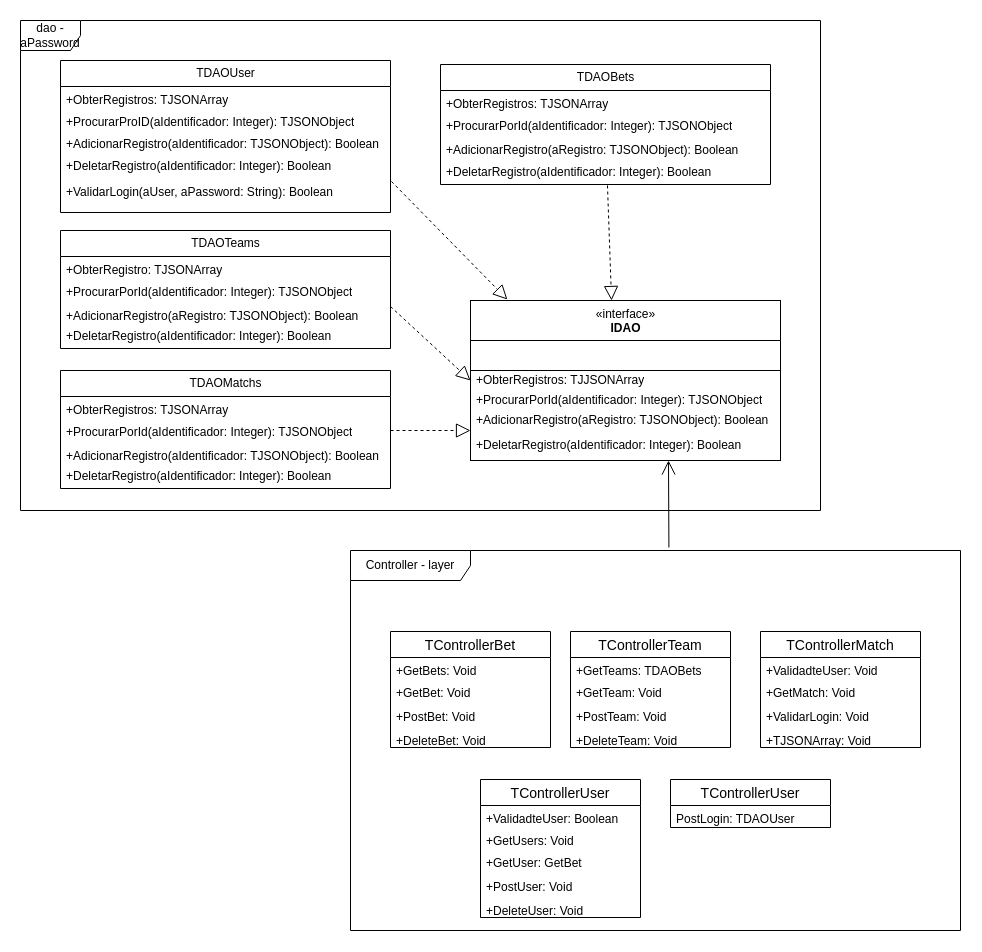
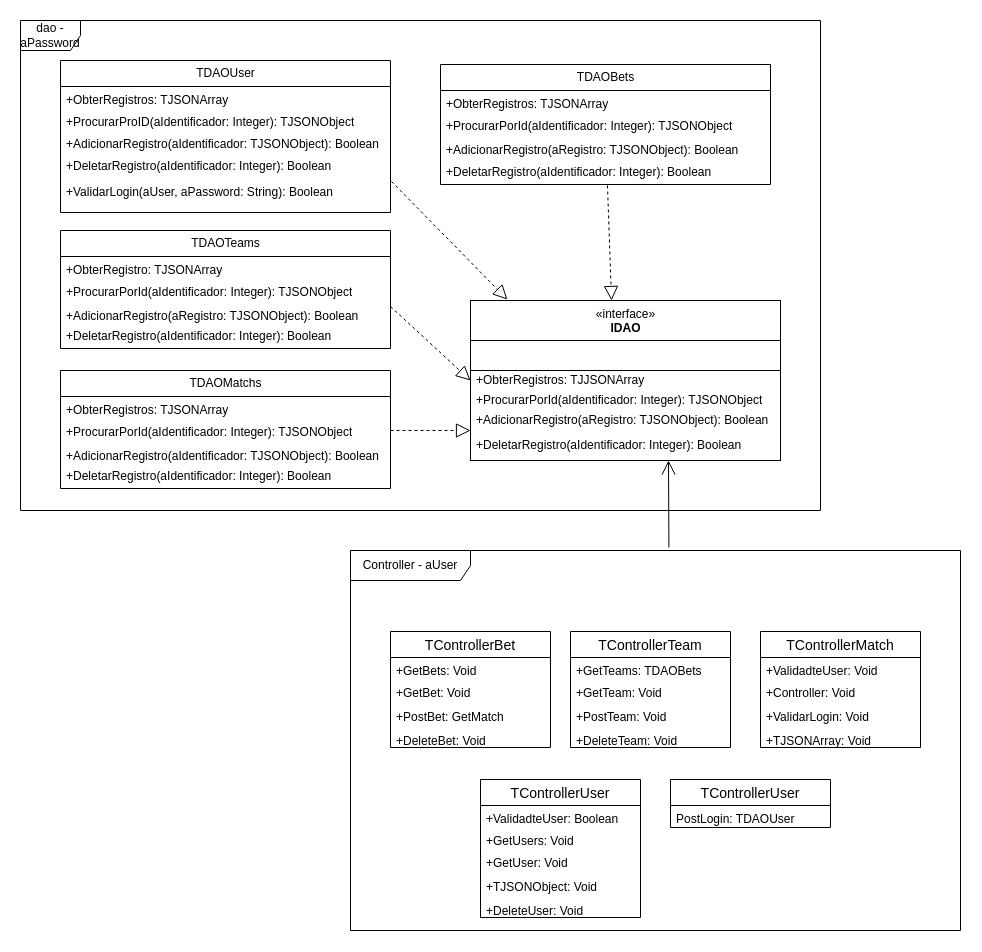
  <mxCell id="0" />
  <mxCell id="1" parent="0" />
  <mxCell id="2" value="TDAOUser&lt;br&gt;" style="swimlane;fontStyle=0;childLayout=stackLayout;horizontal=1;startSize=26;fillColor=none;horizontalStack=0;resizeParent=1;resizeParentMax=0;resizeLast=0;collapsible=1;marginBottom=0;html=1;" vertex="1" parent="1"><mxGeometry x="60" y="60" width="330" height="152" as="geometry"><mxRectangle x="130" y="80" width="100" height="30" as="alternateBounds" /></mxGeometry></mxCell>
  <mxCell id="3" value="+ObterRegistros: TJSONArray&lt;br&gt;" style="text;strokeColor=none;fillColor=none;align=left;verticalAlign=top;spacingLeft=4;spacingRight=4;overflow=hidden;rotatable=0;points=[[0,0.5],[1,0.5]];portConstraint=eastwest;whiteSpace=wrap;html=1;" vertex="1" parent="2"><mxGeometry y="26" width="330" height="22" as="geometry" /></mxCell>
  <mxCell id="4" value="+ProcurarProID(aIdentificador: Integer): TJSONObject&lt;br&gt;" style="text;strokeColor=none;fillColor=none;align=left;verticalAlign=top;spacingLeft=4;spacingRight=4;overflow=hidden;rotatable=0;points=[[0,0.5],[1,0.5]];portConstraint=eastwest;whiteSpace=wrap;html=1;" vertex="1" parent="2"><mxGeometry y="48" width="330" height="22" as="geometry" /></mxCell>
  <mxCell id="5" value="+AdicionarRegistro(aIdentificador: TJSONObject): Boolean" style="text;strokeColor=none;fillColor=none;align=left;verticalAlign=top;spacingLeft=4;spacingRight=4;overflow=hidden;rotatable=0;points=[[0,0.5],[1,0.5]];portConstraint=eastwest;whiteSpace=wrap;html=1;" vertex="1" parent="2"><mxGeometry y="70" width="330" height="22" as="geometry" /></mxCell>
  <mxCell id="6" value="+DeletarRegistro(aIdentificador: Integer): Boolean&lt;br&gt;" style="text;strokeColor=none;fillColor=none;align=left;verticalAlign=top;spacingLeft=4;spacingRight=4;overflow=hidden;rotatable=0;points=[[0,0.5],[1,0.5]];portConstraint=eastwest;whiteSpace=wrap;html=1;" vertex="1" parent="2"><mxGeometry y="92" width="330" height="26" as="geometry" /></mxCell>
  <mxCell id="7" value="+ValidarLogin(aUser, aPassword: String): Boolean" style="text;strokeColor=none;fillColor=none;align=left;verticalAlign=top;spacingLeft=4;spacingRight=4;overflow=hidden;rotatable=0;points=[[0,0.5],[1,0.5]];portConstraint=eastwest;whiteSpace=wrap;html=1;" vertex="1" parent="2"><mxGeometry y="118" width="330" height="34" as="geometry" /></mxCell>
  <mxCell id="8" value="TDAOTeams" style="swimlane;fontStyle=0;childLayout=stackLayout;horizontal=1;startSize=26;fillColor=none;horizontalStack=0;resizeParent=1;resizeParentMax=0;resizeLast=0;collapsible=1;marginBottom=0;html=1;" vertex="1" parent="1"><mxGeometry x="60" y="230" width="330" height="118" as="geometry" /></mxCell>
  <mxCell id="9" value="+ObterRegistro: TJSONArray" style="text;strokeColor=none;fillColor=none;align=left;verticalAlign=top;spacingLeft=4;spacingRight=4;overflow=hidden;rotatable=0;points=[[0,0.5],[1,0.5]];portConstraint=eastwest;whiteSpace=wrap;html=1;" vertex="1" parent="8"><mxGeometry y="26" width="330" height="22" as="geometry" /></mxCell>
  <mxCell id="10" value="+ProcurarPorId(aIdentificador: Integer): TJSONObject" style="text;strokeColor=none;fillColor=none;align=left;verticalAlign=top;spacingLeft=4;spacingRight=4;overflow=hidden;rotatable=0;points=[[0,0.5],[1,0.5]];portConstraint=eastwest;whiteSpace=wrap;html=1;" vertex="1" parent="8"><mxGeometry y="48" width="330" height="24" as="geometry" /></mxCell>
  <mxCell id="11" value="+AdicionarRegistro(aRegistro: TJSONObject): Boolean" style="text;strokeColor=none;fillColor=none;align=left;verticalAlign=top;spacingLeft=4;spacingRight=4;overflow=hidden;rotatable=0;points=[[0,0.5],[1,0.5]];portConstraint=eastwest;whiteSpace=wrap;html=1;" vertex="1" parent="8"><mxGeometry y="72" width="330" height="20" as="geometry" /></mxCell>
  <mxCell id="12" value="+DeletarRegistro(aIdentificador: Integer): Boolean" style="text;strokeColor=none;fillColor=none;align=left;verticalAlign=top;spacingLeft=4;spacingRight=4;overflow=hidden;rotatable=0;points=[[0,0.5],[1,0.5]];portConstraint=eastwest;whiteSpace=wrap;html=1;" vertex="1" parent="8"><mxGeometry y="92" width="330" height="26" as="geometry" /></mxCell>
  <mxCell id="13" value="TDAOMatchs" style="swimlane;fontStyle=0;childLayout=stackLayout;horizontal=1;startSize=26;fillColor=none;horizontalStack=0;resizeParent=1;resizeParentMax=0;resizeLast=0;collapsible=1;marginBottom=0;html=1;" vertex="1" parent="1"><mxGeometry x="60" y="370" width="330" height="118" as="geometry" /></mxCell>
  <mxCell id="14" value="+ObterRegistros: TJSONArray" style="text;strokeColor=none;fillColor=none;align=left;verticalAlign=top;spacingLeft=4;spacingRight=4;overflow=hidden;rotatable=0;points=[[0,0.5],[1,0.5]];portConstraint=eastwest;whiteSpace=wrap;html=1;" vertex="1" parent="13"><mxGeometry y="26" width="330" height="22" as="geometry" /></mxCell>
  <mxCell id="15" value="+ProcurarPorId(aIdentificador: Integer): TJSONObject" style="text;strokeColor=none;fillColor=none;align=left;verticalAlign=top;spacingLeft=4;spacingRight=4;overflow=hidden;rotatable=0;points=[[0,0.5],[1,0.5]];portConstraint=eastwest;whiteSpace=wrap;html=1;" vertex="1" parent="13"><mxGeometry y="48" width="330" height="24" as="geometry" /></mxCell>
  <mxCell id="16" value="+AdicionarRegistro(aIdentificador: TJSONObject): Boolean" style="text;strokeColor=none;fillColor=none;align=left;verticalAlign=top;spacingLeft=4;spacingRight=4;overflow=hidden;rotatable=0;points=[[0,0.5],[1,0.5]];portConstraint=eastwest;whiteSpace=wrap;html=1;" vertex="1" parent="13"><mxGeometry y="72" width="330" height="20" as="geometry" /></mxCell>
  <mxCell id="17" value="+DeletarRegistro(aIdentificador: Integer): Boolean" style="text;strokeColor=none;fillColor=none;align=left;verticalAlign=top;spacingLeft=4;spacingRight=4;overflow=hidden;rotatable=0;points=[[0,0.5],[1,0.5]];portConstraint=eastwest;whiteSpace=wrap;html=1;" vertex="1" parent="13"><mxGeometry y="92" width="330" height="26" as="geometry" /></mxCell>
  <mxCell id="18" value="TDAOBets" style="swimlane;fontStyle=0;childLayout=stackLayout;horizontal=1;startSize=26;fillColor=none;horizontalStack=0;resizeParent=1;resizeParentMax=0;resizeLast=0;collapsible=1;marginBottom=0;html=1;" vertex="1" parent="1"><mxGeometry x="440" y="64" width="330" height="120" as="geometry" /></mxCell>
  <mxCell id="19" value="+ObterRegistros: TJSONArray" style="text;strokeColor=none;fillColor=none;align=left;verticalAlign=top;spacingLeft=4;spacingRight=4;overflow=hidden;rotatable=0;points=[[0,0.5],[1,0.5]];portConstraint=eastwest;whiteSpace=wrap;html=1;" vertex="1" parent="18"><mxGeometry y="26" width="330" height="22" as="geometry" /></mxCell>
  <mxCell id="20" value="+ProcurarPorId(aIdentificador: Integer): TJSONObject" style="text;strokeColor=none;fillColor=none;align=left;verticalAlign=top;spacingLeft=4;spacingRight=4;overflow=hidden;rotatable=0;points=[[0,0.5],[1,0.5]];portConstraint=eastwest;whiteSpace=wrap;html=1;" vertex="1" parent="18"><mxGeometry y="48" width="330" height="24" as="geometry" /></mxCell>
  <mxCell id="21" value="+AdicionarRegistro(aRegistro: TJSONObject): Boolean" style="text;strokeColor=none;fillColor=none;align=left;verticalAlign=top;spacingLeft=4;spacingRight=4;overflow=hidden;rotatable=0;points=[[0,0.5],[1,0.5]];portConstraint=eastwest;whiteSpace=wrap;html=1;" vertex="1" parent="18"><mxGeometry y="72" width="330" height="22" as="geometry" /></mxCell>
  <mxCell id="22" value="+DeletarRegistro(aIdentificador: Integer): Boolean" style="text;strokeColor=none;fillColor=none;align=left;verticalAlign=top;spacingLeft=4;spacingRight=4;overflow=hidden;rotatable=0;points=[[0,0.5],[1,0.5]];portConstraint=eastwest;whiteSpace=wrap;html=1;" vertex="1" parent="18"><mxGeometry y="94" width="330" height="26" as="geometry" /></mxCell>
  <mxCell id="23" value="«interface»&lt;br&gt;&lt;b&gt;IDAO&lt;/b&gt;" style="html=1;verticalAlign=top;" vertex="1" parent="1"><mxGeometry x="470" y="300" width="310" height="160" as="geometry" /></mxCell>
  <mxCell id="24" value="" style="swimlane;fontStyle=0;childLayout=stackLayout;horizontal=1;startSize=30;horizontalStack=0;resizeParent=1;resizeParentMax=0;resizeLast=0;collapsible=1;marginBottom=0;whiteSpace=wrap;html=1;" vertex="1" parent="1"><mxGeometry x="470" y="340" width="310" height="120" as="geometry" /></mxCell>
  <mxCell id="25" value="+ObterRegistros: TJJSONArray" style="text;strokeColor=none;fillColor=none;align=left;verticalAlign=middle;spacingLeft=4;spacingRight=4;overflow=hidden;points=[[0,0.5],[1,0.5]];portConstraint=eastwest;rotatable=0;whiteSpace=wrap;html=1;" vertex="1" parent="24"><mxGeometry y="30" width="310" height="20" as="geometry" /></mxCell>
  <mxCell id="26" value="+ProcurarPorId(aIdentificador: Integer): TJSONObject" style="text;strokeColor=none;fillColor=none;align=left;verticalAlign=middle;spacingLeft=4;spacingRight=4;overflow=hidden;points=[[0,0.5],[1,0.5]];portConstraint=eastwest;rotatable=0;whiteSpace=wrap;html=1;" vertex="1" parent="24"><mxGeometry y="50" width="310" height="20" as="geometry" /></mxCell>
  <mxCell id="27" value="+AdicionarRegistro(aRegistro: TJSONObject): Boolean" style="text;strokeColor=none;fillColor=none;align=left;verticalAlign=middle;spacingLeft=4;spacingRight=4;overflow=hidden;points=[[0,0.5],[1,0.5]];portConstraint=eastwest;rotatable=0;whiteSpace=wrap;html=1;" vertex="1" parent="24"><mxGeometry y="70" width="310" height="20" as="geometry" /></mxCell>
  <mxCell id="28" value="+DeletarRegistro(aIdentificador: Integer): Boolean" style="text;strokeColor=none;fillColor=none;align=left;verticalAlign=middle;spacingLeft=4;spacingRight=4;overflow=hidden;points=[[0,0.5],[1,0.5]];portConstraint=eastwest;rotatable=0;whiteSpace=wrap;html=1;" vertex="1" parent="24"><mxGeometry y="90" width="310" height="30" as="geometry" /></mxCell>
  <mxCell id="29" value="" style="endArrow=block;dashed=1;endFill=0;endSize=12;html=1;rounded=0;exitX=1;exitY=0.5;exitDx=0;exitDy=0;" edge="1" parent="1" source="15"><mxGeometry width="160" relative="1" as="geometry"><mxPoint x="390" y="430" as="sourcePoint" /><mxPoint x="470" y="430" as="targetPoint" /></mxGeometry></mxCell>
  <mxCell id="30" value="" style="endArrow=block;dashed=1;endFill=0;endSize=12;html=1;rounded=0;entryX=0;entryY=0.5;entryDx=0;entryDy=0;exitX=1;exitY=1.167;exitDx=0;exitDy=0;exitPerimeter=0;" edge="1" parent="1" source="10" target="23"><mxGeometry width="160" relative="1" as="geometry"><mxPoint x="390" y="290" as="sourcePoint" /><mxPoint x="550" y="290" as="targetPoint" /></mxGeometry></mxCell>
  <mxCell id="31" value="" style="endArrow=block;dashed=1;endFill=0;endSize=12;html=1;rounded=0;entryX=0.119;entryY=-0.006;entryDx=0;entryDy=0;entryPerimeter=0;exitX=1.003;exitY=0.088;exitDx=0;exitDy=0;exitPerimeter=0;" edge="1" parent="1" source="7" target="23"><mxGeometry width="160" relative="1" as="geometry"><mxPoint x="390" y="190" as="sourcePoint" /><mxPoint x="550" y="190" as="targetPoint" /></mxGeometry></mxCell>
  <mxCell id="32" value="" style="endArrow=block;dashed=1;endFill=0;endSize=12;html=1;rounded=0;entryX=0.455;entryY=0;entryDx=0;entryDy=0;exitX=0.506;exitY=1.038;exitDx=0;exitDy=0;exitPerimeter=0;entryPerimeter=0;" edge="1" parent="1" source="22" target="23"><mxGeometry width="160" relative="1" as="geometry"><mxPoint x="600" y="210" as="sourcePoint" /><mxPoint x="760" y="210" as="targetPoint" /></mxGeometry></mxCell>
  <mxCell id="33" value="dao - aPassword" style="shape=umlFrame;whiteSpace=wrap;html=1;pointerEvents=0;" vertex="1" parent="1"><mxGeometry x="20" y="20" width="800" height="490" as="geometry" /></mxCell>
- <mxCell id="34" value="Controller - layer" style="shape=umlFrame;whiteSpace=wrap;html=1;pointerEvents=0;width=120;height=30;" vertex="1" parent="1"><mxGeometry x="350" y="550" width="610" height="380" as="geometry" /></mxCell>
+ <mxCell id="34" value="Controller - aUser" style="shape=umlFrame;whiteSpace=wrap;html=1;pointerEvents=0;width=120;height=30;" vertex="1" parent="1"><mxGeometry x="350" y="550" width="610" height="380" as="geometry" /></mxCell>
  <mxCell id="35" value="" style="endArrow=open;endFill=1;endSize=12;html=1;rounded=0;exitX=0.522;exitY=-0.008;exitDx=0;exitDy=0;exitPerimeter=0;" edge="1" parent="1" source="34"><mxGeometry width="160" relative="1" as="geometry"><mxPoint x="510" y="620" as="sourcePoint" /><mxPoint x="668" y="460" as="targetPoint" /></mxGeometry></mxCell>
  <mxCell id="36" value="TControllerTeam" style="swimlane;fontStyle=0;childLayout=stackLayout;horizontal=1;startSize=26;horizontalStack=0;resizeParent=1;resizeParentMax=0;resizeLast=0;collapsible=1;marginBottom=0;align=center;fontSize=14;" vertex="1" parent="1"><mxGeometry x="570" y="631" width="160" height="116" as="geometry" /></mxCell>
  <mxCell id="37" value="+GetTeams: TDAOBets" style="text;strokeColor=none;fillColor=none;spacingLeft=4;spacingRight=4;overflow=hidden;rotatable=0;points=[[0,0.5],[1,0.5]];portConstraint=eastwest;fontSize=12;" vertex="1" parent="36"><mxGeometry y="26" width="160" height="22" as="geometry" /></mxCell>
  <mxCell id="38" value="+GetTeam: Void" style="text;strokeColor=none;fillColor=none;spacingLeft=4;spacingRight=4;overflow=hidden;rotatable=0;points=[[0,0.5],[1,0.5]];portConstraint=eastwest;fontSize=12;" vertex="1" parent="36"><mxGeometry y="48" width="160" height="24" as="geometry" /></mxCell>
  <mxCell id="39" value="+PostTeam: Void" style="text;strokeColor=none;fillColor=none;spacingLeft=4;spacingRight=4;overflow=hidden;rotatable=0;points=[[0,0.5],[1,0.5]];portConstraint=eastwest;fontSize=12;" vertex="1" parent="36"><mxGeometry y="72" width="160" height="24" as="geometry" /></mxCell>
  <mxCell id="40" value="+DeleteTeam: Void" style="text;strokeColor=none;fillColor=none;spacingLeft=4;spacingRight=4;overflow=hidden;rotatable=0;points=[[0,0.5],[1,0.5]];portConstraint=eastwest;fontSize=12;" vertex="1" parent="36"><mxGeometry y="96" width="160" height="20" as="geometry" /></mxCell>
  <mxCell id="41" value="TControllerMatch" style="swimlane;fontStyle=0;childLayout=stackLayout;horizontal=1;startSize=26;horizontalStack=0;resizeParent=1;resizeParentMax=0;resizeLast=0;collapsible=1;marginBottom=0;align=center;fontSize=14;" vertex="1" parent="1"><mxGeometry x="760" y="631" width="160" height="116" as="geometry" /></mxCell>
  <mxCell id="42" value="+ValidadteUser: Void" style="text;strokeColor=none;fillColor=none;spacingLeft=4;spacingRight=4;overflow=hidden;rotatable=0;points=[[0,0.5],[1,0.5]];portConstraint=eastwest;fontSize=12;" vertex="1" parent="41"><mxGeometry y="26" width="160" height="22" as="geometry" /></mxCell>
- <mxCell id="43" value="+GetMatch: Void" style="text;strokeColor=none;fillColor=none;spacingLeft=4;spacingRight=4;overflow=hidden;rotatable=0;points=[[0,0.5],[1,0.5]];portConstraint=eastwest;fontSize=12;" vertex="1" parent="41"><mxGeometry y="48" width="160" height="24" as="geometry" /></mxCell>
+ <mxCell id="43" value="+Controller: Void" style="text;strokeColor=none;fillColor=none;spacingLeft=4;spacingRight=4;overflow=hidden;rotatable=0;points=[[0,0.5],[1,0.5]];portConstraint=eastwest;fontSize=12;" vertex="1" parent="41"><mxGeometry y="48" width="160" height="24" as="geometry" /></mxCell>
  <mxCell id="44" value="+ValidarLogin: Void" style="text;strokeColor=none;fillColor=none;spacingLeft=4;spacingRight=4;overflow=hidden;rotatable=0;points=[[0,0.5],[1,0.5]];portConstraint=eastwest;fontSize=12;" vertex="1" parent="41"><mxGeometry y="72" width="160" height="24" as="geometry" /></mxCell>
  <mxCell id="45" value="+TJSONArray: Void" style="text;strokeColor=none;fillColor=none;spacingLeft=4;spacingRight=4;overflow=hidden;rotatable=0;points=[[0,0.5],[1,0.5]];portConstraint=eastwest;fontSize=12;" vertex="1" parent="41"><mxGeometry y="96" width="160" height="20" as="geometry" /></mxCell>
  <mxCell id="46" value="TControllerBet" style="swimlane;fontStyle=0;childLayout=stackLayout;horizontal=1;startSize=26;horizontalStack=0;resizeParent=1;resizeParentMax=0;resizeLast=0;collapsible=1;marginBottom=0;align=center;fontSize=14;" vertex="1" parent="1"><mxGeometry x="390" y="631" width="160" height="116" as="geometry" /></mxCell>
  <mxCell id="47" value="+GetBets: Void" style="text;strokeColor=none;fillColor=none;spacingLeft=4;spacingRight=4;overflow=hidden;rotatable=0;points=[[0,0.5],[1,0.5]];portConstraint=eastwest;fontSize=12;" vertex="1" parent="46"><mxGeometry y="26" width="160" height="22" as="geometry" /></mxCell>
  <mxCell id="48" value="+GetBet: Void" style="text;strokeColor=none;fillColor=none;spacingLeft=4;spacingRight=4;overflow=hidden;rotatable=0;points=[[0,0.5],[1,0.5]];portConstraint=eastwest;fontSize=12;" vertex="1" parent="46"><mxGeometry y="48" width="160" height="24" as="geometry" /></mxCell>
- <mxCell id="49" value="+PostBet: Void" style="text;strokeColor=none;fillColor=none;spacingLeft=4;spacingRight=4;overflow=hidden;rotatable=0;points=[[0,0.5],[1,0.5]];portConstraint=eastwest;fontSize=12;" vertex="1" parent="46"><mxGeometry y="72" width="160" height="24" as="geometry" /></mxCell>
+ <mxCell id="49" value="+PostBet: GetMatch" style="text;strokeColor=none;fillColor=none;spacingLeft=4;spacingRight=4;overflow=hidden;rotatable=0;points=[[0,0.5],[1,0.5]];portConstraint=eastwest;fontSize=12;" vertex="1" parent="46"><mxGeometry y="72" width="160" height="24" as="geometry" /></mxCell>
  <mxCell id="50" value="+DeleteBet: Void" style="text;strokeColor=none;fillColor=none;spacingLeft=4;spacingRight=4;overflow=hidden;rotatable=0;points=[[0,0.5],[1,0.5]];portConstraint=eastwest;fontSize=12;" vertex="1" parent="46"><mxGeometry y="96" width="160" height="20" as="geometry" /></mxCell>
  <mxCell id="51" value="TControllerUser" style="swimlane;fontStyle=0;childLayout=stackLayout;horizontal=1;startSize=26;horizontalStack=0;resizeParent=1;resizeParentMax=0;resizeLast=0;collapsible=1;marginBottom=0;align=center;fontSize=14;" vertex="1" parent="1"><mxGeometry x="670" y="779" width="160" height="48" as="geometry" /></mxCell>
  <mxCell id="52" value="PostLogin: TDAOUser" style="text;strokeColor=none;fillColor=none;spacingLeft=4;spacingRight=4;overflow=hidden;rotatable=0;points=[[0,0.5],[1,0.5]];portConstraint=eastwest;fontSize=12;" vertex="1" parent="51"><mxGeometry y="26" width="160" height="22" as="geometry" /></mxCell>
  <mxCell id="53" value="TControllerUser" style="swimlane;fontStyle=0;childLayout=stackLayout;horizontal=1;startSize=26;horizontalStack=0;resizeParent=1;resizeParentMax=0;resizeLast=0;collapsible=1;marginBottom=0;align=center;fontSize=14;" vertex="1" parent="1"><mxGeometry x="480" y="779" width="160" height="138" as="geometry" /></mxCell>
  <mxCell id="54" value="+ValidadteUser: Boolean" style="text;strokeColor=none;fillColor=none;spacingLeft=4;spacingRight=4;overflow=hidden;rotatable=0;points=[[0,0.5],[1,0.5]];portConstraint=eastwest;fontSize=12;" vertex="1" parent="53"><mxGeometry y="26" width="160" height="22" as="geometry" /></mxCell>
  <mxCell id="55" value="+GetUsers: Void" style="text;strokeColor=none;fillColor=none;spacingLeft=4;spacingRight=4;overflow=hidden;rotatable=0;points=[[0,0.5],[1,0.5]];portConstraint=eastwest;fontSize=12;" vertex="1" parent="53"><mxGeometry y="48" width="160" height="22" as="geometry" /></mxCell>
- <mxCell id="56" value="+GetUser: GetBet" style="text;strokeColor=none;fillColor=none;spacingLeft=4;spacingRight=4;overflow=hidden;rotatable=0;points=[[0,0.5],[1,0.5]];portConstraint=eastwest;fontSize=12;" vertex="1" parent="53"><mxGeometry y="70" width="160" height="24" as="geometry" /></mxCell>
- <mxCell id="57" value="+PostUser: Void" style="text;strokeColor=none;fillColor=none;spacingLeft=4;spacingRight=4;overflow=hidden;rotatable=0;points=[[0,0.5],[1,0.5]];portConstraint=eastwest;fontSize=12;" vertex="1" parent="53"><mxGeometry y="94" width="160" height="24" as="geometry" /></mxCell>
+ <mxCell id="56" value="+GetUser: Void" style="text;strokeColor=none;fillColor=none;spacingLeft=4;spacingRight=4;overflow=hidden;rotatable=0;points=[[0,0.5],[1,0.5]];portConstraint=eastwest;fontSize=12;" vertex="1" parent="53"><mxGeometry y="70" width="160" height="24" as="geometry" /></mxCell>
+ <mxCell id="57" value="+TJSONObject: Void" style="text;strokeColor=none;fillColor=none;spacingLeft=4;spacingRight=4;overflow=hidden;rotatable=0;points=[[0,0.5],[1,0.5]];portConstraint=eastwest;fontSize=12;" vertex="1" parent="53"><mxGeometry y="94" width="160" height="24" as="geometry" /></mxCell>
  <mxCell id="58" value="+DeleteUser: Void" style="text;strokeColor=none;fillColor=none;spacingLeft=4;spacingRight=4;overflow=hidden;rotatable=0;points=[[0,0.5],[1,0.5]];portConstraint=eastwest;fontSize=12;" vertex="1" parent="53"><mxGeometry y="118" width="160" height="20" as="geometry" /></mxCell>
